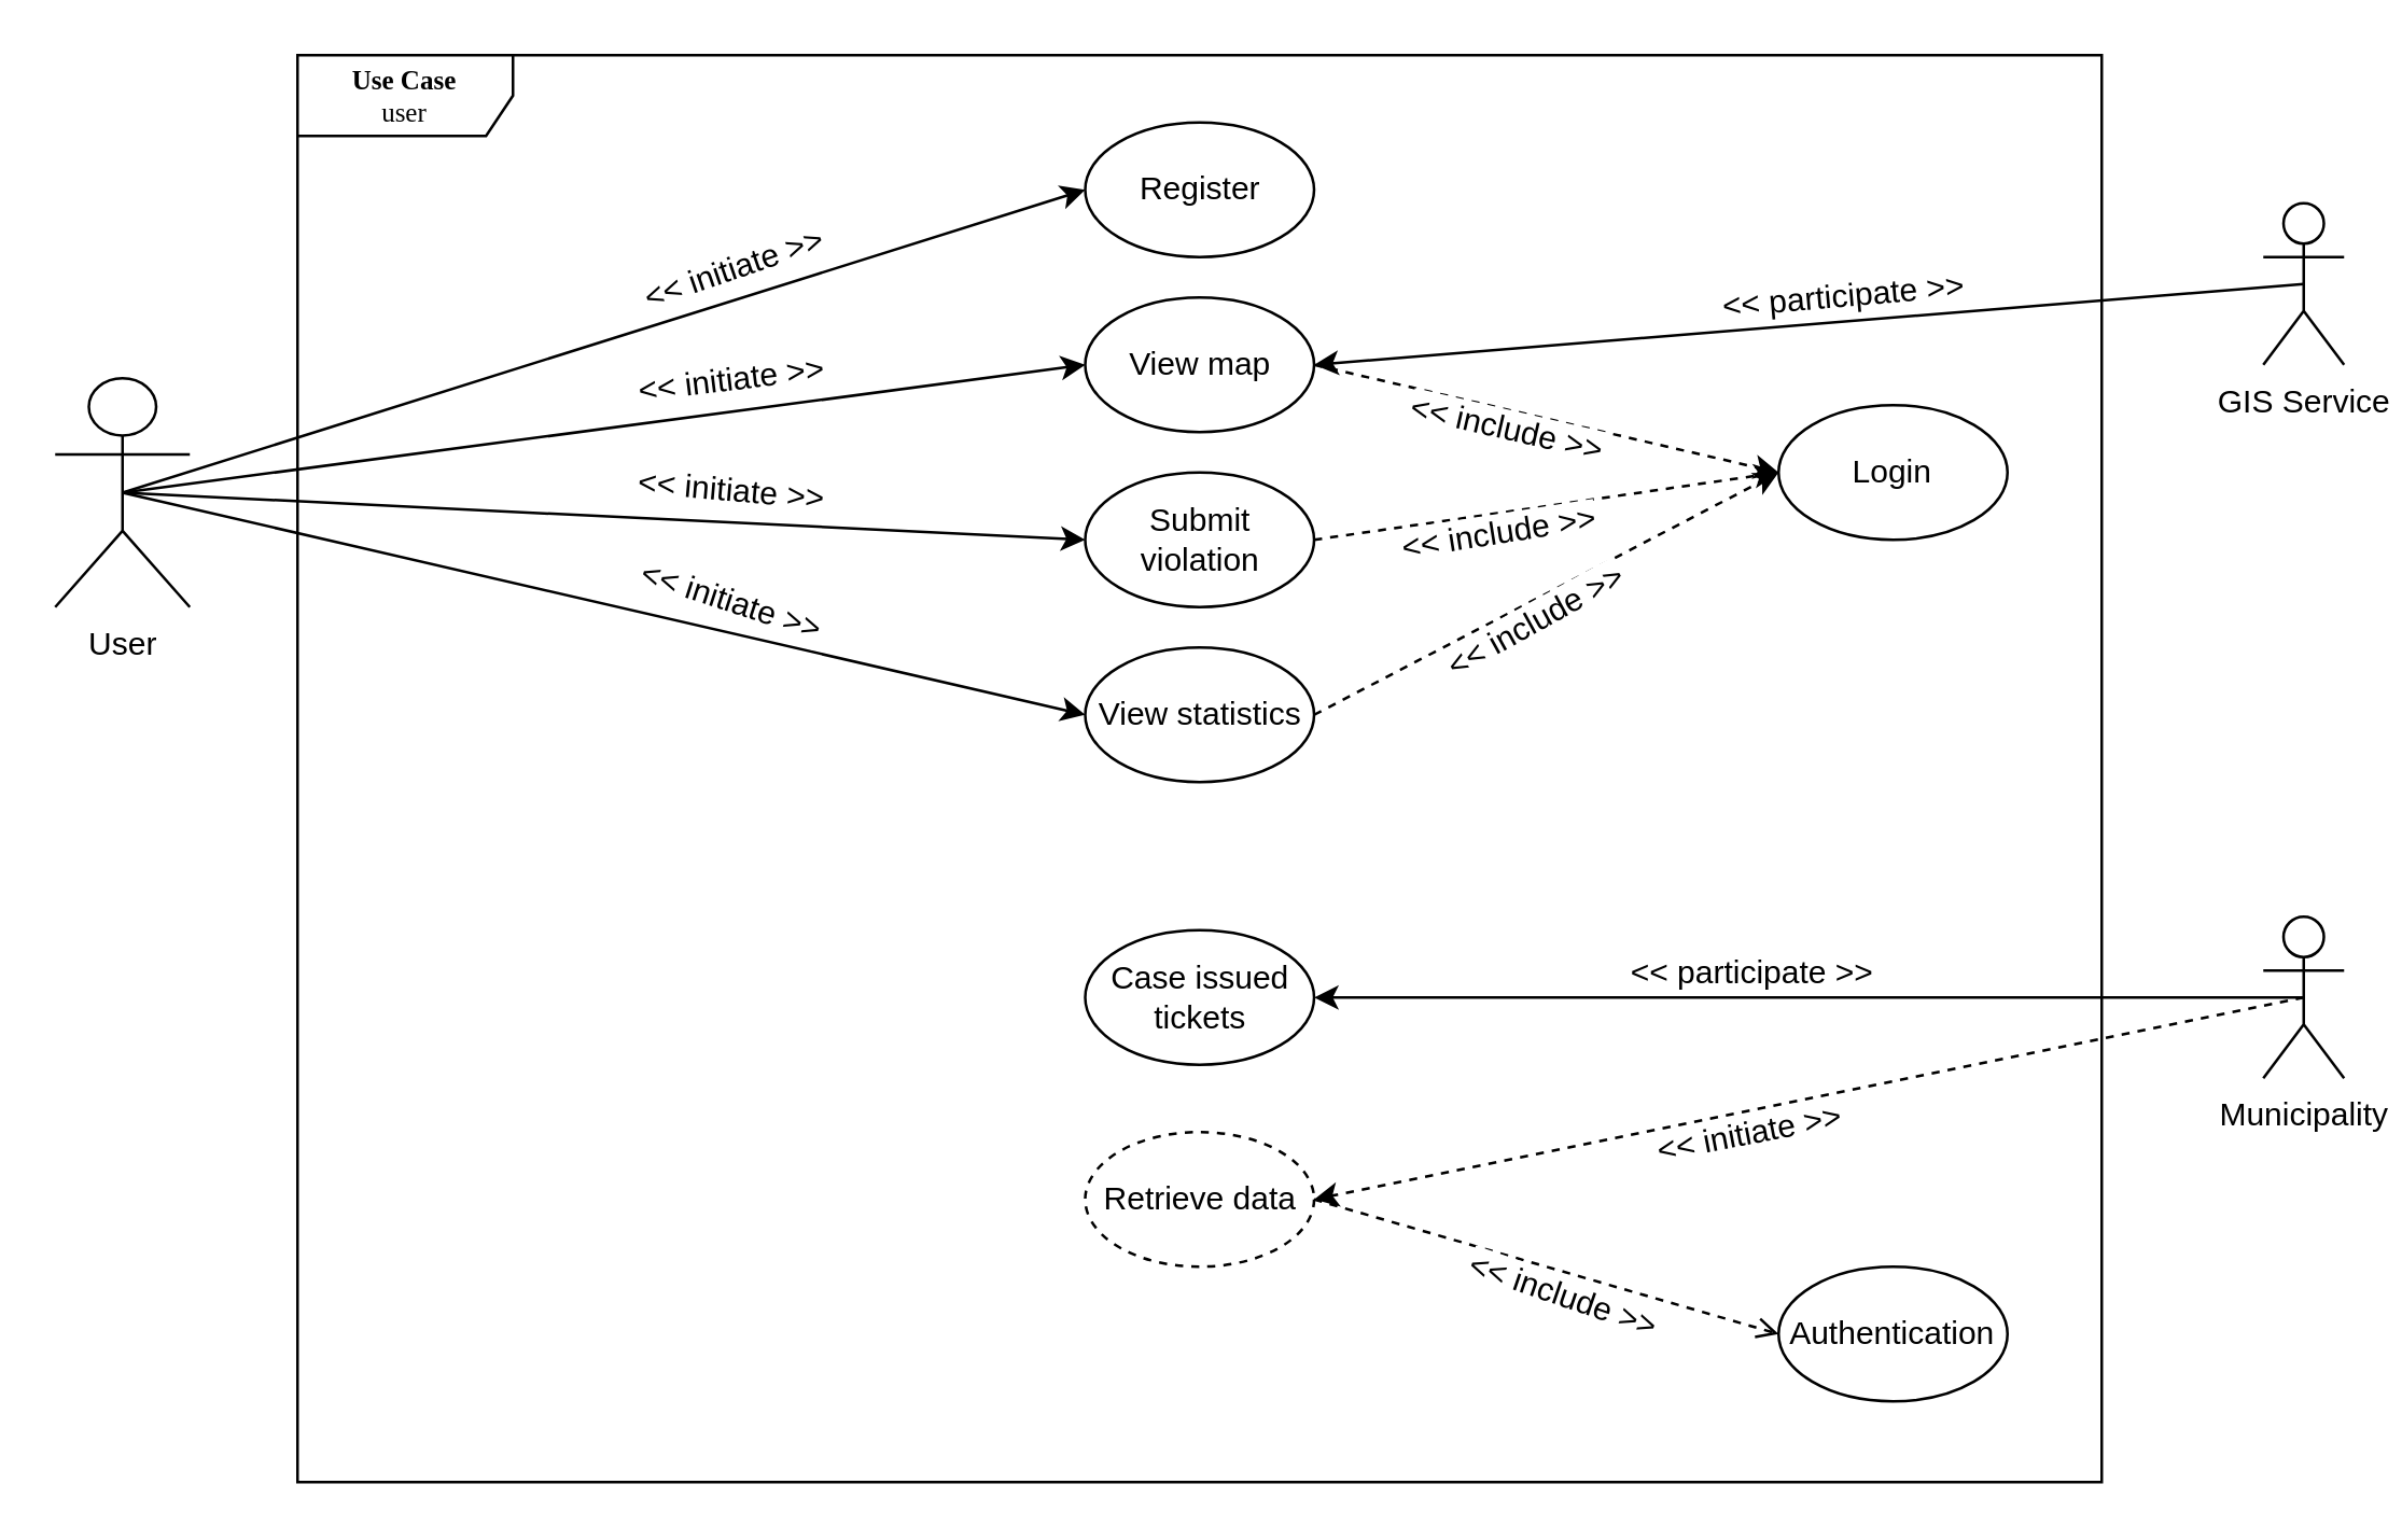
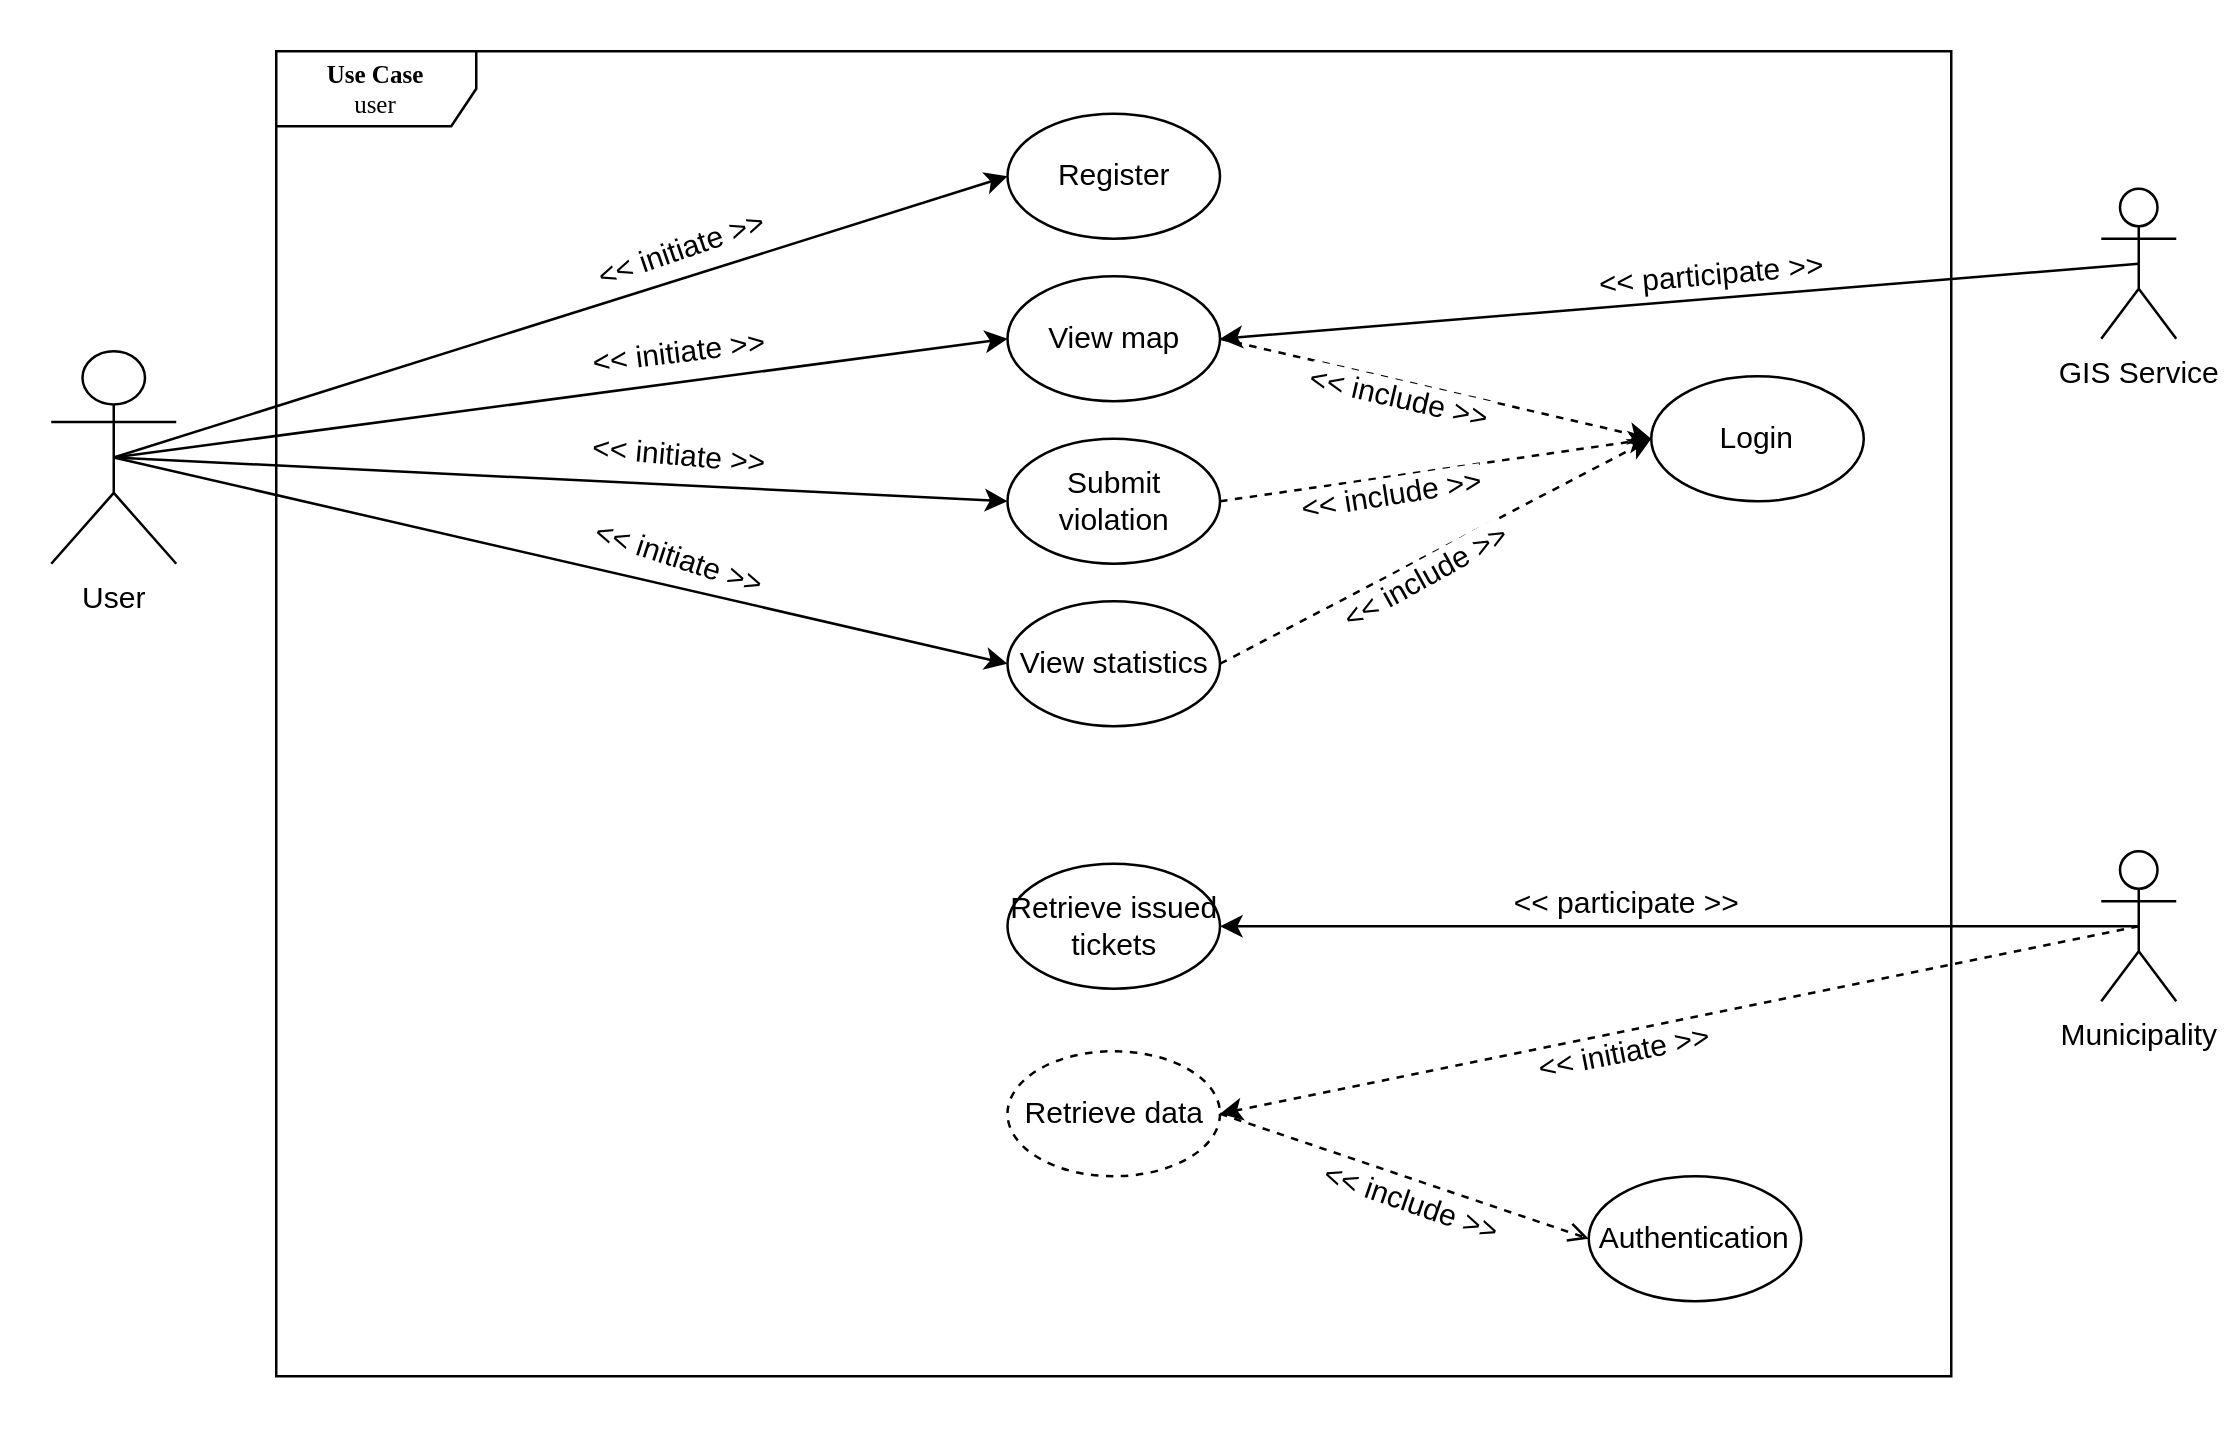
  <mxCell id="0" />
  <mxCell id="1" parent="0" />
  <mxCell id="2" value="&lt;b&gt;Use Case&lt;/b&gt;&lt;br&gt;user" style="shape=umlFrame;whiteSpace=wrap;html=1;rounded=0;shadow=0;comic=0;labelBackgroundColor=none;strokeColor=#000000;strokeWidth=1;fillColor=#ffffff;fontFamily=Verdana;fontSize=10;fontColor=#000000;align=center;width=80;height=30;" parent="1" vertex="1"><mxGeometry x="110" y="20" width="670" height="530" as="geometry" /></mxCell>
  <mxCell id="3" value="User" style="shape=umlActor;verticalLabelPosition=bottom;labelBackgroundColor=#ffffff;verticalAlign=top;html=1;outlineConnect=0;" vertex="1" parent="1"><mxGeometry x="20" y="140" width="50" height="85" as="geometry" /></mxCell>
  <mxCell id="4" value="Register" style="ellipse;whiteSpace=wrap;html=1;" vertex="1" parent="1"><mxGeometry x="402.5" y="45" width="85" height="50" as="geometry" /></mxCell>
  <mxCell id="5" value="View map" style="ellipse;whiteSpace=wrap;html=1;" vertex="1" parent="1"><mxGeometry x="402.5" y="110" width="85" height="50" as="geometry" /></mxCell>
  <mxCell id="6" value="Login" style="ellipse;whiteSpace=wrap;html=1;" vertex="1" parent="1"><mxGeometry x="660" y="150" width="85" height="50" as="geometry" /></mxCell>
  <mxCell id="7" value="Submit violation" style="ellipse;whiteSpace=wrap;html=1;" vertex="1" parent="1"><mxGeometry x="402.5" y="175" width="85" height="50" as="geometry" /></mxCell>
  <mxCell id="8" value="View statistics" style="ellipse;whiteSpace=wrap;html=1;" vertex="1" parent="1"><mxGeometry x="402.5" y="240" width="85" height="50" as="geometry" /></mxCell>
- <mxCell id="9" value="Case issued tickets" style="ellipse;whiteSpace=wrap;html=1;" vertex="1" parent="1"><mxGeometry x="402.5" y="345" width="85" height="50" as="geometry" /></mxCell>
+ <mxCell id="9" value="Retrieve issued tickets" style="ellipse;whiteSpace=wrap;html=1;" vertex="1" parent="1"><mxGeometry x="402.5" y="345" width="85" height="50" as="geometry" /></mxCell>
  <mxCell id="10" value="GIS Service" style="shape=umlActor;verticalLabelPosition=bottom;labelBackgroundColor=#ffffff;verticalAlign=top;html=1;outlineConnect=0;" vertex="1" parent="1"><mxGeometry x="840" y="75" width="30" height="60" as="geometry" /></mxCell>
  <mxCell id="11" value="Municipality" style="shape=umlActor;verticalLabelPosition=bottom;labelBackgroundColor=#ffffff;verticalAlign=top;html=1;outlineConnect=0;" vertex="1" parent="1"><mxGeometry x="840" y="340" width="30" height="60" as="geometry" /></mxCell>
  <mxCell id="12" value="" style="endArrow=classic;html=1;entryX=0;entryY=0.5;entryDx=0;entryDy=0;exitX=0.5;exitY=0.5;exitDx=0;exitDy=0;exitPerimeter=0;" edge="1" parent="1" source="3" target="4"><mxGeometry width="50" height="50" relative="1" as="geometry"><mxPoint x="10" y="620" as="sourcePoint" /><mxPoint x="60" y="570" as="targetPoint" /></mxGeometry></mxCell>
  <mxCell id="13" value="&amp;lt;&amp;lt; initiate &amp;gt;&amp;gt;" style="text;html=1;resizable=0;points=[];align=center;verticalAlign=middle;labelBackgroundColor=#ffffff;rotation=341;" vertex="1" connectable="0" parent="12"><mxGeometry x="0.26" y="-1" relative="1" as="geometry"><mxPoint x="0.5" y="-13" as="offset" /></mxGeometry></mxCell>
  <mxCell id="14" value="" style="endArrow=classic;html=1;entryX=0;entryY=0.5;entryDx=0;entryDy=0;exitX=0.5;exitY=0.5;exitDx=0;exitDy=0;exitPerimeter=0;" edge="1" parent="1" source="3" target="5"><mxGeometry width="50" height="50" relative="1" as="geometry"><mxPoint x="45" y="180" as="sourcePoint" /><mxPoint x="352.5" y="80" as="targetPoint" /></mxGeometry></mxCell>
  <mxCell id="15" value="&amp;lt;&amp;lt; initiate &amp;gt;&amp;gt;" style="text;html=1;resizable=0;points=[];align=center;verticalAlign=middle;labelBackgroundColor=#ffffff;rotation=353;" vertex="1" connectable="0" parent="14"><mxGeometry x="0.26" y="-1" relative="1" as="geometry"><mxPoint x="0.5" y="-13" as="offset" /></mxGeometry></mxCell>
  <mxCell id="16" value="" style="endArrow=classic;html=1;entryX=0;entryY=0.5;entryDx=0;entryDy=0;exitX=0.5;exitY=0.5;exitDx=0;exitDy=0;exitPerimeter=0;" edge="1" parent="1" source="3" target="7"><mxGeometry width="50" height="50" relative="1" as="geometry"><mxPoint x="55" y="190" as="sourcePoint" /><mxPoint x="362.5" y="90" as="targetPoint" /></mxGeometry></mxCell>
  <mxCell id="17" value="&amp;lt;&amp;lt; initiate &amp;gt;&amp;gt;" style="text;html=1;resizable=0;points=[];align=center;verticalAlign=middle;labelBackgroundColor=#ffffff;rotation=5;" vertex="1" connectable="0" parent="16"><mxGeometry x="0.26" y="-1" relative="1" as="geometry"><mxPoint x="0.5" y="-13" as="offset" /></mxGeometry></mxCell>
  <mxCell id="18" value="" style="endArrow=classic;html=1;entryX=0;entryY=0.5;entryDx=0;entryDy=0;exitX=0.5;exitY=0.5;exitDx=0;exitDy=0;exitPerimeter=0;" edge="1" parent="1" source="3" target="8"><mxGeometry width="50" height="50" relative="1" as="geometry"><mxPoint x="65" y="200" as="sourcePoint" /><mxPoint x="372.5" y="100" as="targetPoint" /></mxGeometry></mxCell>
  <mxCell id="19" value="&amp;lt;&amp;lt; initiate &amp;gt;&amp;gt;" style="text;html=1;resizable=0;points=[];align=center;verticalAlign=middle;labelBackgroundColor=#ffffff;rotation=18;" vertex="1" connectable="0" parent="18"><mxGeometry x="0.26" y="-1" relative="1" as="geometry"><mxPoint x="0.5" y="-13" as="offset" /></mxGeometry></mxCell>
  <mxCell id="20" value="" style="endArrow=classic;html=1;entryX=0;entryY=0.5;entryDx=0;entryDy=0;exitX=1;exitY=0.5;exitDx=0;exitDy=0;dashed=1;" edge="1" parent="1" source="5" target="6"><mxGeometry width="50" height="50" relative="1" as="geometry"><mxPoint x="437.5" y="80" as="sourcePoint" /><mxPoint x="520" y="185" as="targetPoint" /></mxGeometry></mxCell>
  <mxCell id="21" value="&amp;lt;&amp;lt; include&amp;nbsp;&amp;gt;&amp;gt;" style="text;html=1;resizable=0;points=[];align=center;verticalAlign=middle;labelBackgroundColor=#ffffff;rotation=13;" vertex="1" connectable="0" parent="20"><mxGeometry x="0.26" y="-1" relative="1" as="geometry"><mxPoint x="-38" y="-3" as="offset" /></mxGeometry></mxCell>
  <mxCell id="22" value="" style="endArrow=classic;html=1;entryX=0;entryY=0.5;entryDx=0;entryDy=0;exitX=1;exitY=0.5;exitDx=0;exitDy=0;dashed=1;" edge="1" parent="1" source="7" target="6"><mxGeometry width="50" height="50" relative="1" as="geometry"><mxPoint x="447.5" y="90" as="sourcePoint" /><mxPoint x="530" y="195" as="targetPoint" /></mxGeometry></mxCell>
  <mxCell id="23" value="&amp;lt;&amp;lt; include&amp;nbsp;&amp;gt;&amp;gt;" style="text;html=1;resizable=0;points=[];align=center;verticalAlign=middle;labelBackgroundColor=#ffffff;rotation=351;" vertex="1" connectable="0" parent="22"><mxGeometry x="0.26" y="-1" relative="1" as="geometry"><mxPoint x="-41" y="12" as="offset" /></mxGeometry></mxCell>
  <mxCell id="24" value="" style="endArrow=classic;html=1;entryX=0;entryY=0.5;entryDx=0;entryDy=0;exitX=1;exitY=0.5;exitDx=0;exitDy=0;dashed=1;" edge="1" parent="1" source="8" target="6"><mxGeometry width="50" height="50" relative="1" as="geometry"><mxPoint x="457.5" y="100" as="sourcePoint" /><mxPoint x="540" y="205" as="targetPoint" /></mxGeometry></mxCell>
  <mxCell id="25" value="&amp;lt;&amp;lt; include&amp;nbsp;&amp;gt;&amp;gt;" style="text;html=1;resizable=0;points=[];align=center;verticalAlign=middle;labelBackgroundColor=#ffffff;rotation=331;" vertex="1" connectable="0" parent="24"><mxGeometry x="0.26" y="-1" relative="1" as="geometry"><mxPoint x="-28" y="22" as="offset" /></mxGeometry></mxCell>
  <mxCell id="26" value="" style="endArrow=classic;html=1;entryX=1;entryY=0.5;entryDx=0;entryDy=0;exitX=0.5;exitY=0.5;exitDx=0;exitDy=0;exitPerimeter=0;" edge="1" parent="1" source="10" target="5"><mxGeometry width="50" height="50" relative="1" as="geometry"><mxPoint x="497.5" y="275" as="sourcePoint" /><mxPoint x="670" y="185" as="targetPoint" /></mxGeometry></mxCell>
  <mxCell id="27" value="&amp;lt;&amp;lt; participate &amp;gt;&amp;gt;" style="text;html=1;resizable=0;points=[];align=center;verticalAlign=middle;labelBackgroundColor=#ffffff;rotation=355;" vertex="1" connectable="0" parent="26"><mxGeometry x="0.26" y="-1" relative="1" as="geometry"><mxPoint x="59.5" y="-13" as="offset" /></mxGeometry></mxCell>
  <mxCell id="28" value="" style="endArrow=classic;html=1;exitX=0.5;exitY=0.5;exitDx=0;exitDy=0;exitPerimeter=0;entryX=1;entryY=0.5;entryDx=0;entryDy=0;" edge="1" parent="1" source="11" target="9"><mxGeometry width="50" height="50" relative="1" as="geometry"><mxPoint x="885" y="115" as="sourcePoint" /><mxPoint x="497.5" y="145" as="targetPoint" /></mxGeometry></mxCell>
  <mxCell id="29" value="&amp;lt;&amp;lt; participate &amp;gt;&amp;gt;" style="text;html=1;resizable=0;points=[];align=center;verticalAlign=middle;labelBackgroundColor=#ffffff;rotation=0;" vertex="1" connectable="0" parent="28"><mxGeometry x="0.26" y="-1" relative="1" as="geometry"><mxPoint x="26" y="-9" as="offset" /></mxGeometry></mxCell>
  <mxCell id="30" value="Retrieve data" style="ellipse;whiteSpace=wrap;html=1;dashed=1;" vertex="1" parent="1"><mxGeometry x="402.5" y="420" width="85" height="50" as="geometry" /></mxCell>
  <mxCell id="31" value="" style="endArrow=classic;html=1;exitX=0.5;exitY=0.5;exitDx=0;exitDy=0;exitPerimeter=0;entryX=1;entryY=0.5;entryDx=0;entryDy=0;dashed=1;" edge="1" parent="1" source="11" target="30"><mxGeometry width="50" height="50" relative="1" as="geometry"><mxPoint x="840" y="380" as="sourcePoint" /><mxPoint x="60" y="570" as="targetPoint" /></mxGeometry></mxCell>
  <mxCell id="32" value="&amp;lt;&amp;lt; initiate &amp;gt;&amp;gt;" style="text;html=1;resizable=0;points=[];align=center;verticalAlign=middle;labelBackgroundColor=#ffffff;rotation=349;" vertex="1" connectable="0" parent="31"><mxGeometry x="0.336" y="-1" relative="1" as="geometry"><mxPoint x="40" y="1" as="offset" /></mxGeometry></mxCell>
  <mxCell id="33" value="" style="endArrow=open;html=1;entryX=0;entryY=0.5;entryDx=0;entryDy=0;exitX=1;exitY=0.5;exitDx=0;exitDy=0;dashed=1;" edge="1" parent="1" source="30" target="35"><mxGeometry width="50" height="50" relative="1" as="geometry"><mxPoint x="497.5" y="275" as="sourcePoint" /><mxPoint x="670" y="185" as="targetPoint" /></mxGeometry></mxCell>
  <mxCell id="34" value="&amp;lt;&amp;lt; include&amp;nbsp;&amp;gt;&amp;gt;" style="text;html=1;resizable=0;points=[];align=center;verticalAlign=middle;labelBackgroundColor=#ffffff;rotation=19;" vertex="1" connectable="0" parent="33"><mxGeometry x="0.26" y="-1" relative="1" as="geometry"><mxPoint x="-16" y="2.5" as="offset" /></mxGeometry></mxCell>
- <mxCell id="35" value="Authentication" style="ellipse;whiteSpace=wrap;html=1;" vertex="1" parent="1"><mxGeometry x="660" y="470" width="85" height="50" as="geometry" /></mxCell>
+ <mxCell id="35" value="Authentication" style="ellipse;whiteSpace=wrap;html=1;" vertex="1" parent="1"><mxGeometry x="635" y="470" width="85" height="50" as="geometry" /></mxCell>
